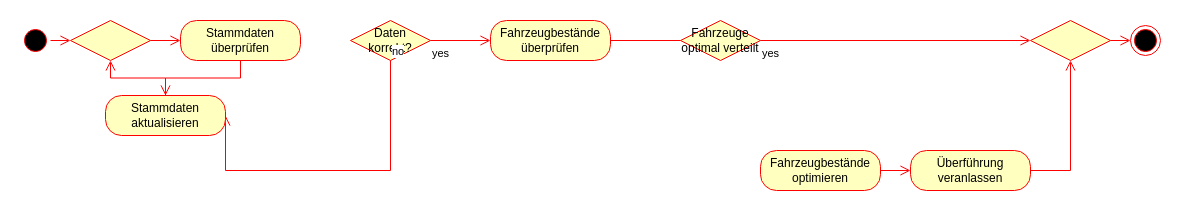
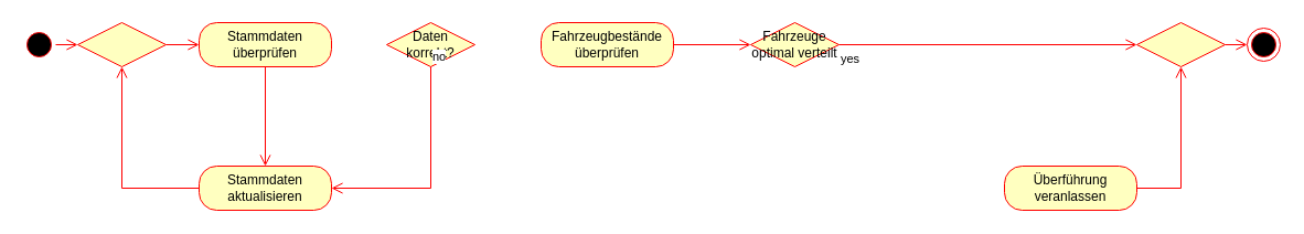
  <mxCell id="0" />
  <mxCell id="1" parent="0" />
  <mxCell id="2" value="" style="ellipse;html=1;shape=startState;fillColor=#000000;strokeColor=#ff0000;" vertex="1" parent="1"><mxGeometry x="20" y="25" width="30" height="30" as="geometry" /></mxCell>
  <mxCell id="3" value="" style="edgeStyle=orthogonalEdgeStyle;html=1;verticalAlign=bottom;endArrow=open;endSize=8;strokeColor=#ff0000;rounded=0;entryX=0;entryY=0.5;entryDx=0;entryDy=0;" edge="1" source="2" parent="1" target="16"><mxGeometry relative="1" as="geometry"><mxPoint x="240" y="45" as="targetPoint" /></mxGeometry></mxCell>
  <mxCell id="4" value="Stammdaten überprüfen" style="rounded=1;whiteSpace=wrap;html=1;arcSize=40;fontColor=#000000;fillColor=#ffffc0;strokeColor=#ff0000;" vertex="1" parent="1"><mxGeometry x="180" y="20" width="120" height="40" as="geometry" /></mxCell>
  <mxCell id="5" value="" style="edgeStyle=orthogonalEdgeStyle;html=1;verticalAlign=bottom;endArrow=open;endSize=8;strokeColor=#ff0000;rounded=0;" edge="1" source="4" parent="1" target="18"><mxGeometry relative="1" as="geometry"><mxPoint x="320" y="40" as="targetPoint" /></mxGeometry></mxCell>
  <mxCell id="6" value="" style="ellipse;html=1;shape=endState;fillColor=#000000;strokeColor=#ff0000;" vertex="1" parent="1"><mxGeometry x="1130" y="25" width="30" height="30" as="geometry" /></mxCell>
  <mxCell id="7" value="" style="rhombus;whiteSpace=wrap;html=1;fontColor=#000000;fillColor=#ffffc0;strokeColor=#ff0000;" vertex="1" parent="1"><mxGeometry x="1030" y="20" width="80" height="40" as="geometry" /></mxCell>
  <mxCell id="8" value="" style="edgeStyle=orthogonalEdgeStyle;html=1;align=left;verticalAlign=bottom;endArrow=open;endSize=8;strokeColor=#ff0000;rounded=0;entryX=0;entryY=0.5;entryDx=0;entryDy=0;" edge="1" source="7" parent="1" target="6"><mxGeometry x="-1" relative="1" as="geometry"><mxPoint x="790" y="213" as="targetPoint" /><mxPoint as="offset" /></mxGeometry></mxCell>
  <mxCell id="9" value="Überführung veranlassen" style="rounded=1;whiteSpace=wrap;html=1;arcSize=40;fontColor=#000000;fillColor=#ffffc0;strokeColor=#ff0000;" vertex="1" parent="1"><mxGeometry x="910" y="150" width="120" height="40" as="geometry" /></mxCell>
  <mxCell id="10" value="" style="edgeStyle=orthogonalEdgeStyle;html=1;verticalAlign=bottom;endArrow=open;endSize=8;strokeColor=#ff0000;rounded=0;entryX=0.5;entryY=1;entryDx=0;entryDy=0;exitX=1;exitY=0.5;exitDx=0;exitDy=0;" edge="1" source="9" parent="1" target="7"><mxGeometry relative="1" as="geometry"><mxPoint x="560" y="220" as="targetPoint" /></mxGeometry></mxCell>
  <mxCell id="11" value="Fahrzeuge optimal verteilt" style="rhombus;whiteSpace=wrap;html=1;fontColor=#000000;fillColor=#ffffc0;strokeColor=#ff0000;" vertex="1" parent="1"><mxGeometry x="680" y="20" width="80" height="40" as="geometry" /></mxCell>
  <mxCell id="12" value="yes" style="edgeStyle=orthogonalEdgeStyle;html=1;align=left;verticalAlign=top;endArrow=open;endSize=8;strokeColor=#ff0000;rounded=0;exitX=1;exitY=0.5;exitDx=0;exitDy=0;entryX=0;entryY=0.5;entryDx=0;entryDy=0;" edge="1" source="11" parent="1" target="7"><mxGeometry x="-1" relative="1" as="geometry"><mxPoint x="740" y="30" as="targetPoint" /></mxGeometry></mxCell>
  <mxCell id="13" value="Daten korrekt?" style="rhombus;whiteSpace=wrap;html=1;fontColor=#000000;fillColor=#ffffc0;strokeColor=#ff0000;" vertex="1" parent="1"><mxGeometry x="350" y="20" width="80" height="40" as="geometry" /></mxCell>
  <mxCell id="14" value="no" style="edgeStyle=orthogonalEdgeStyle;html=1;align=left;verticalAlign=bottom;endArrow=open;endSize=8;strokeColor=#ff0000;rounded=0;entryX=1;entryY=0.5;entryDx=0;entryDy=0;exitX=0.5;exitY=1;exitDx=0;exitDy=0;" edge="1" source="13" parent="1" target="18"><mxGeometry x="-1" relative="1" as="geometry"><mxPoint x="400" y="180" as="targetPoint" /><mxPoint x="430" y="80" as="sourcePoint" /><Array as="points"><mxPoint x="390" y="170" /></Array></mxGeometry></mxCell>
- <mxCell id="15" value="yes" style="edgeStyle=orthogonalEdgeStyle;html=1;align=left;verticalAlign=top;endArrow=open;endSize=8;strokeColor=#ff0000;rounded=0;exitX=1;exitY=0.5;exitDx=0;exitDy=0;entryX=0;entryY=0.5;entryDx=0;entryDy=0;" edge="1" source="13" parent="1" target="20"><mxGeometry x="-1" relative="1" as="geometry"><mxPoint x="460" y="40" as="targetPoint" /></mxGeometry></mxCell>
  <mxCell id="16" value="" style="rhombus;whiteSpace=wrap;html=1;fontColor=#000000;fillColor=#ffffc0;strokeColor=#ff0000;" vertex="1" parent="1"><mxGeometry x="70" y="20" width="80" height="40" as="geometry" /></mxCell>
  <mxCell id="17" value="" style="edgeStyle=orthogonalEdgeStyle;html=1;align=left;verticalAlign=bottom;endArrow=open;endSize=8;strokeColor=#ff0000;rounded=0;entryX=0;entryY=0.5;entryDx=0;entryDy=0;" edge="1" source="16" parent="1" target="4"><mxGeometry x="-1" relative="1" as="geometry"><mxPoint x="650" y="140" as="targetPoint" /></mxGeometry></mxCell>
- <mxCell id="18" value="Stammdaten aktualisieren" style="rounded=1;whiteSpace=wrap;html=1;arcSize=40;fontColor=#000000;fillColor=#ffffc0;strokeColor=#ff0000;" vertex="1" parent="1"><mxGeometry x="105" y="95" width="120" height="40" as="geometry" /></mxCell>
+ <mxCell id="18" value="Stammdaten aktualisieren" style="rounded=1;whiteSpace=wrap;html=1;arcSize=40;fontColor=#000000;fillColor=#ffffc0;strokeColor=#ff0000;" vertex="1" parent="1"><mxGeometry x="180" y="150" width="120" height="40" as="geometry" /></mxCell>
  <mxCell id="19" value="" style="edgeStyle=orthogonalEdgeStyle;html=1;verticalAlign=bottom;endArrow=open;endSize=8;strokeColor=#ff0000;rounded=0;entryX=0.5;entryY=1;entryDx=0;entryDy=0;" edge="1" source="18" parent="1" target="16"><mxGeometry relative="1" as="geometry"><mxPoint x="410" y="310" as="targetPoint" /></mxGeometry></mxCell>
  <mxCell id="20" value="Fahrzeugbestände überprüfen" style="rounded=1;whiteSpace=wrap;html=1;arcSize=40;fontColor=#000000;fillColor=#ffffc0;strokeColor=#ff0000;" vertex="1" parent="1"><mxGeometry x="490" y="20" width="120" height="40" as="geometry" /></mxCell>
- <mxCell id="21" value="" style="edgeStyle=orthogonalEdgeStyle;html=1;verticalAlign=bottom;endArrow=none;endSize=8;strokeColor=#ff0000;rounded=0;entryX=0;entryY=0.5;entryDx=0;entryDy=0;" edge="1" source="20" parent="1" target="11"><mxGeometry relative="1" as="geometry"><mxPoint x="560" y="220" as="targetPoint" /></mxGeometry></mxCell>
- <mxCell id="22" value="Fahrzeugbestände optimieren" style="rounded=1;whiteSpace=wrap;html=1;arcSize=40;fontColor=#000000;fillColor=#ffffc0;strokeColor=#ff0000;" vertex="1" parent="1"><mxGeometry x="760" y="150" width="120" height="40" as="geometry" /></mxCell>
- <mxCell id="23" value="" style="edgeStyle=orthogonalEdgeStyle;html=1;verticalAlign=bottom;endArrow=open;endSize=8;strokeColor=#ff0000;rounded=0;exitX=1;exitY=0.5;exitDx=0;exitDy=0;entryX=0;entryY=0.5;entryDx=0;entryDy=0;" edge="1" source="22" parent="1" target="9"><mxGeometry relative="1" as="geometry"><mxPoint x="780" y="450" as="targetPoint" /></mxGeometry></mxCell>
+ <mxCell id="21" value="" style="edgeStyle=orthogonalEdgeStyle;html=1;verticalAlign=bottom;endArrow=open;endSize=8;strokeColor=#ff0000;rounded=0;entryX=0;entryY=0.5;entryDx=0;entryDy=0;" edge="1" source="20" parent="1" target="11"><mxGeometry relative="1" as="geometry"><mxPoint x="560" y="220" as="targetPoint" /></mxGeometry></mxCell>
